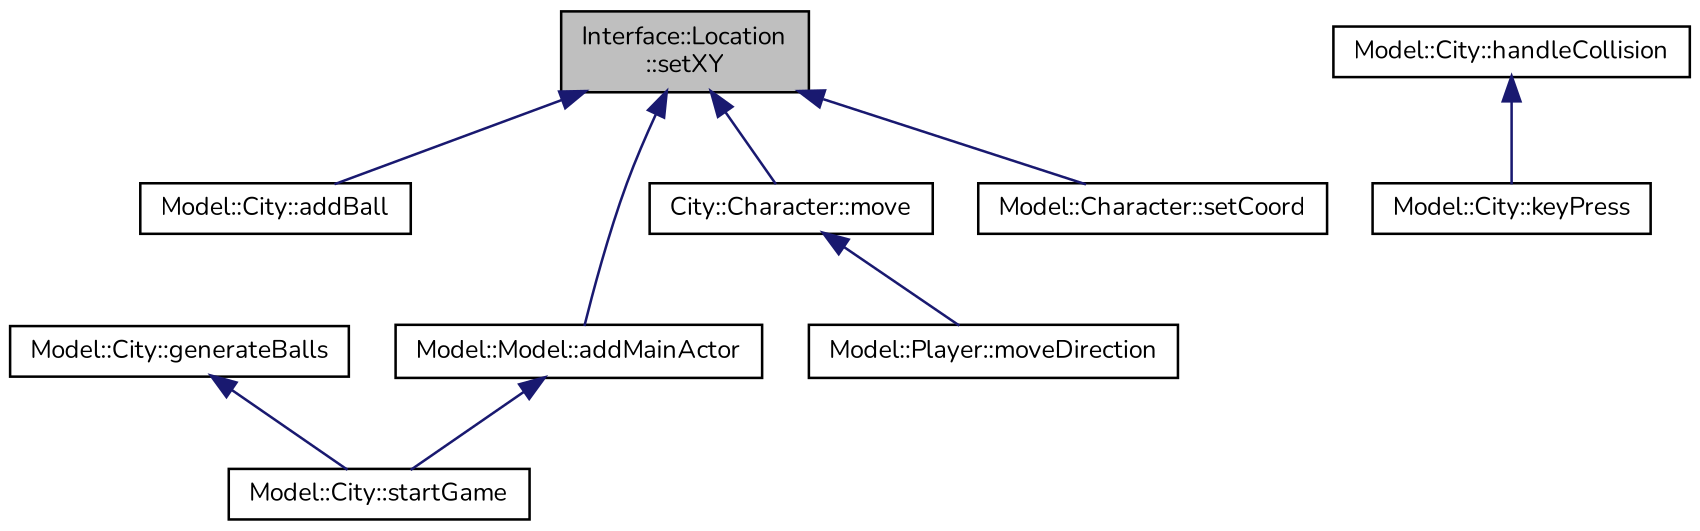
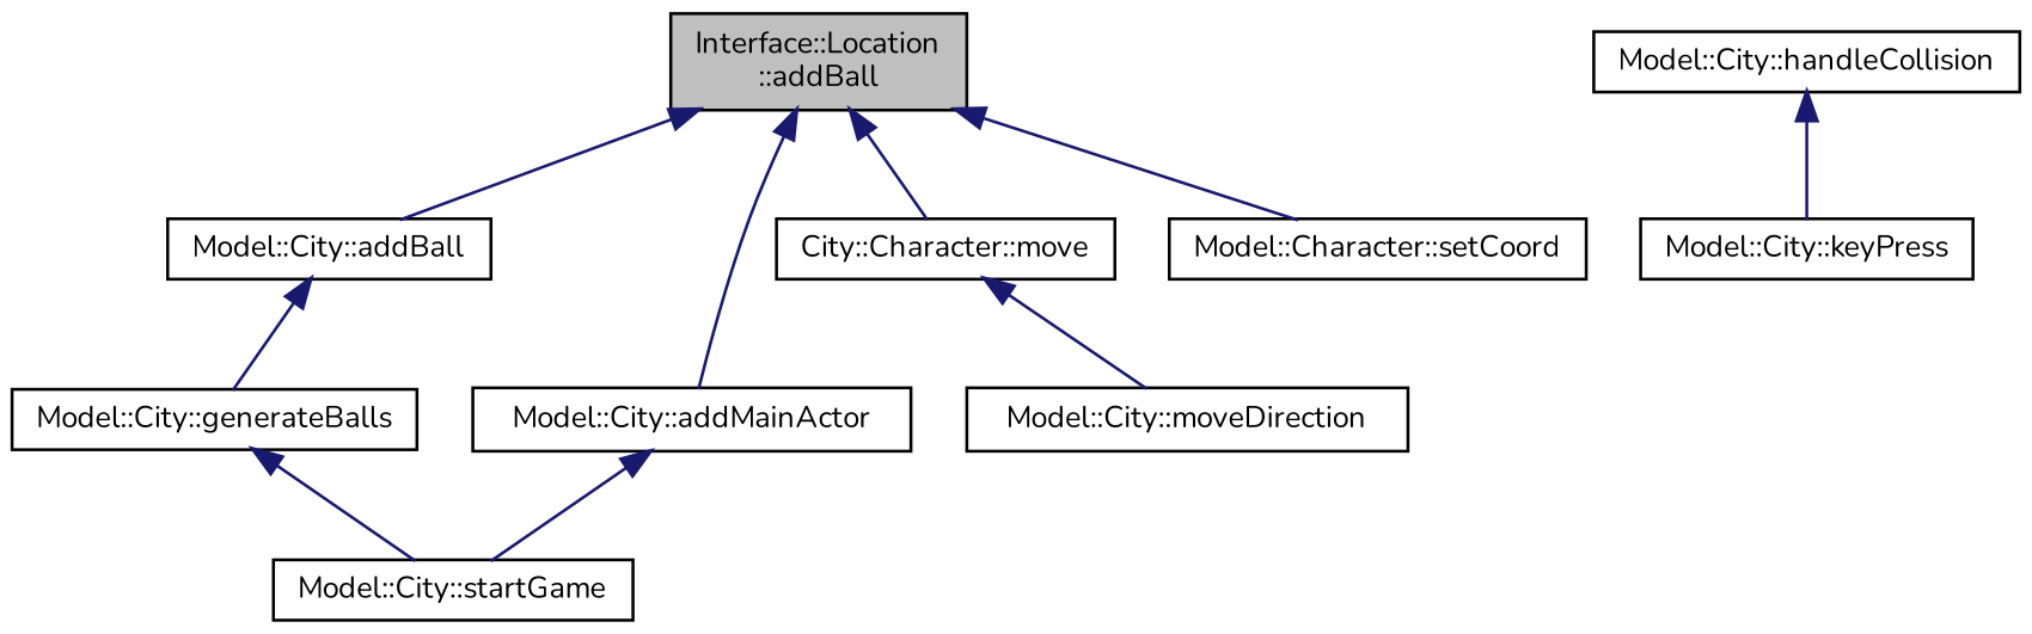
  digraph {
    fontname=Nunito
    rankdir=TB
    node [color=black fillcolor=white fontname=Nunito fontsize=10 shape=record style=filled]
    edge [color=midnightblue dir=back fontname=Nunito fontsize=10 labelfontname=Helvetica labelfontsize=10 style=solid]
-   n1 [fillcolor=grey75 fontcolor=black height=0.2 label="Interface::Location\l::setXY" width=0.4]
+   n1 [fillcolor=grey75 fontcolor=black height=0.2 label="Interface::Location\l::addBall" width=0.4]
    n2 [height=0.2 label="Model::City::addBall" width=0.4]
-   n3 [height=0.2 label="Model::Model::addMainActor" width=0.4]
+   n3 [height=0.2 label="Model::City::addMainActor" width=0.4]
    n4 [height=0.2 label="City::Character::move" width=0.4]
    n5 [height=0.2 label="Model::Character::setCoord" width=0.4]
    n6 [height=0.2 label="Model::City::generateBalls" width=0.4]
    n7 [height=0.2 label="Model::City::startGame" width=0.4]
-   n8 [height=0.2 label="Model::Player::moveDirection" width=0.4]
+   n8 [height=0.2 label="Model::City::moveDirection" width=0.4]
    n9 [height=0.2 label="Model::City::handleCollision" width=0.4]
    n10 [height=0.2 label="Model::City::keyPress" width=0.4]
    n1 -> n2
    n1 -> n3
    n1 -> n4
    n1 -> n5
+   n2 -> n6
    n3 -> n7
    n4 -> n8
    n6 -> n7
    n9 -> n10
  }
